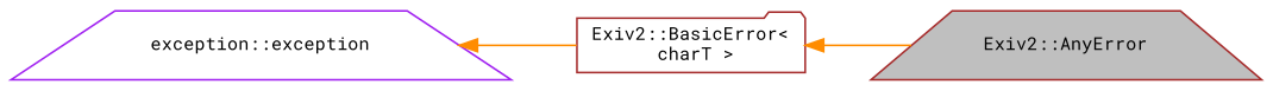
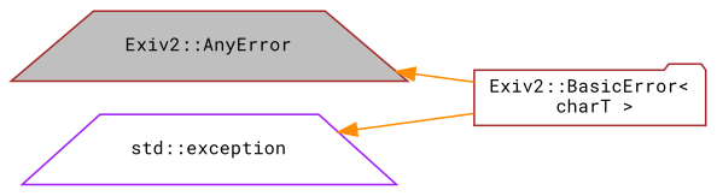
  digraph {
    fontname="Roboto Mono"
    rankdir=LR
    node [color=brown fillcolor=white fontname="Roboto Mono" fontsize=10 shape=trapezium style=filled]
    edge [color=darkorange dir=back fontname="Roboto Mono" fontsize=10 labelfontname=FreeSans labelfontsize=10 style=solid]
    n1 [fillcolor=grey75 fontcolor=black height=0.2 label="Exiv2::AnyError" width=0.4]
    n2 [height=0.2 label="Exiv2::BasicError\<\l charT \>" shape=folder width=0.4]
-   n3 [color=purple height=0.2 label="exception::exception" width=0.4]
-   n2 -> n1
+   n3 [color=purple height=0.2 label="std::exception" width=0.4]
+   n1 -> n2
    n3 -> n2
  }
